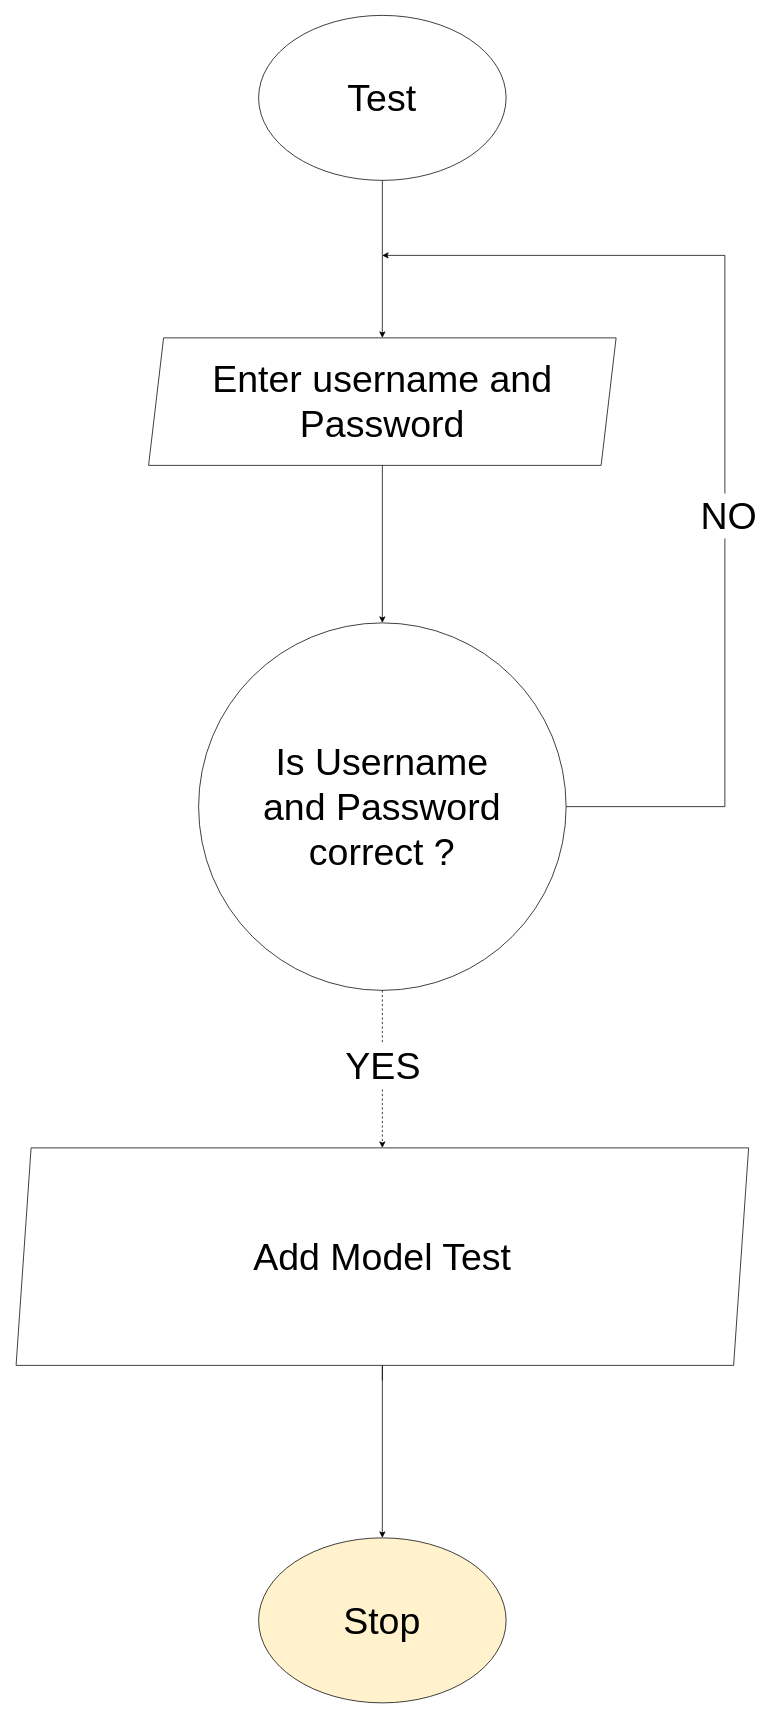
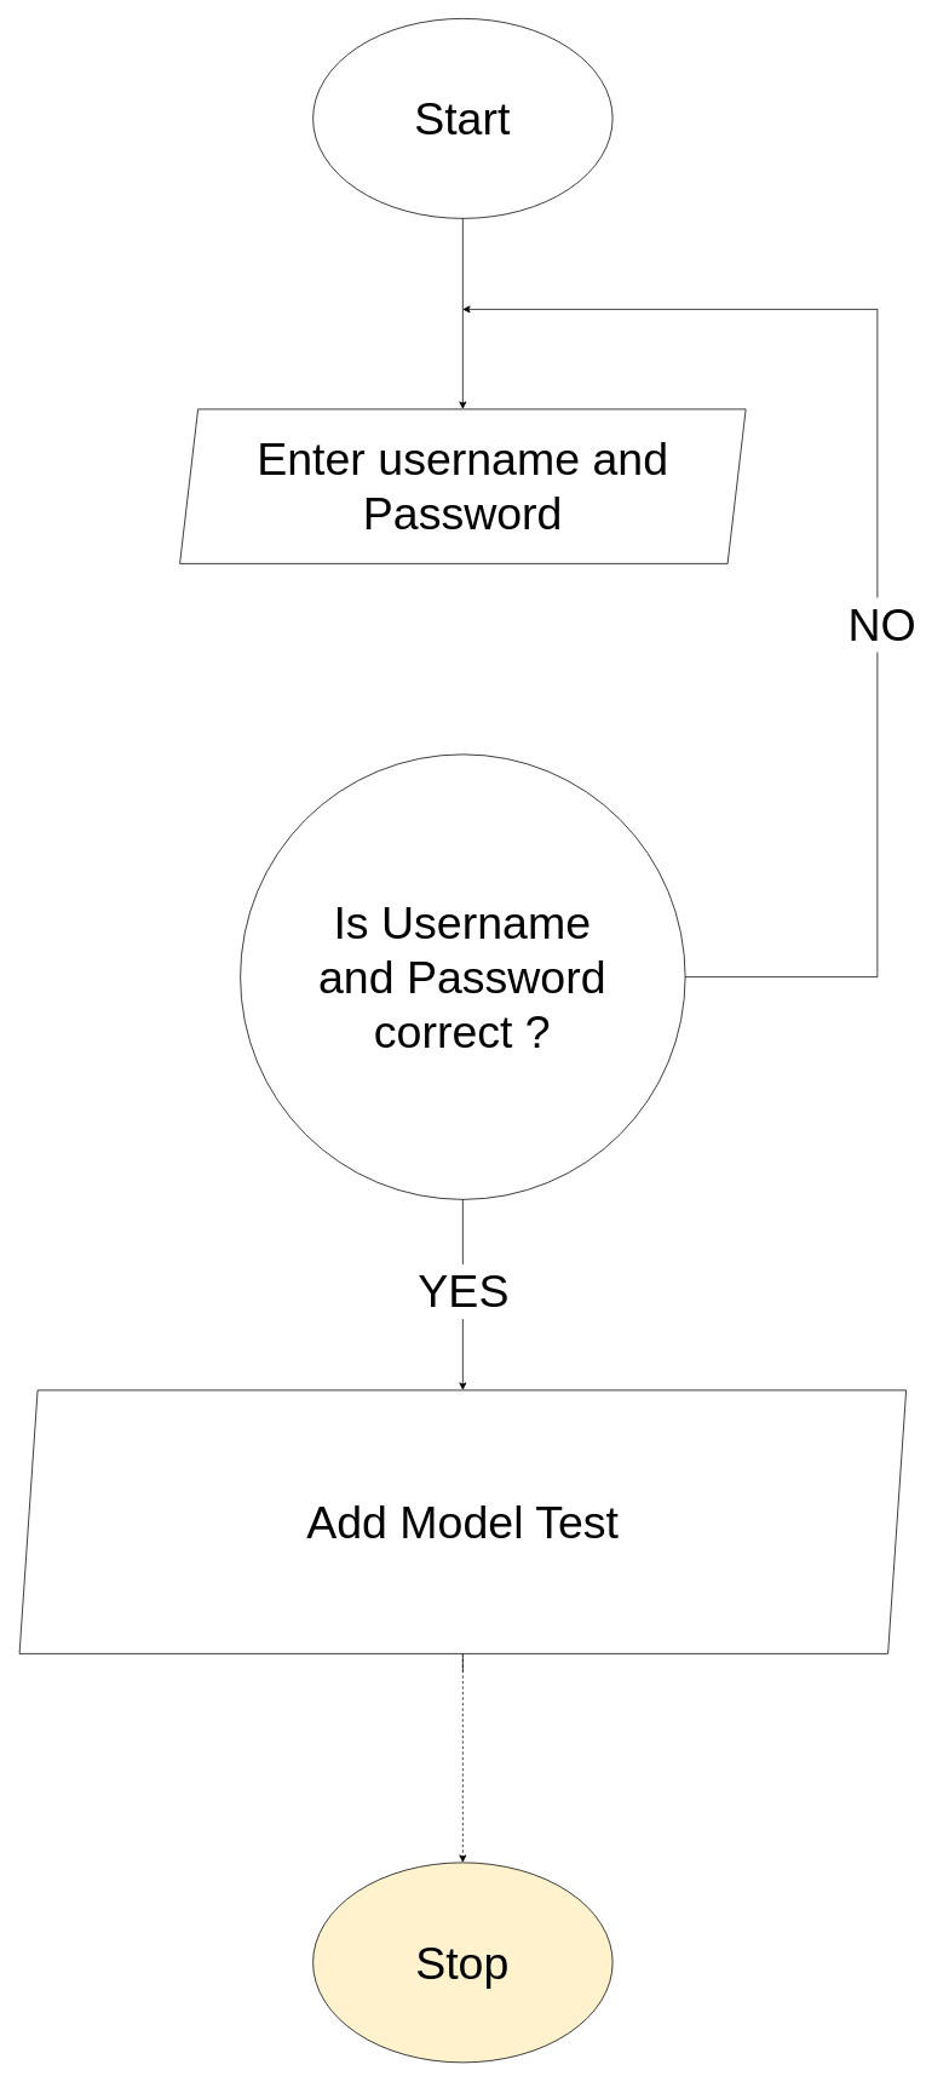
  <mxCell id="0" />
  <mxCell id="1" parent="0" />
- <mxCell id="2" value="&lt;font style=&quot;font-size: 50px;&quot;&gt;Test&lt;/font&gt;" style="ellipse;whiteSpace=wrap;html=1;" vertex="1" parent="1"><mxGeometry x="344.3" y="20" width="330.01" height="220" as="geometry" /></mxCell>
+ <mxCell id="2" value="&lt;font style=&quot;font-size: 50px;&quot;&gt;Start&lt;/font&gt;" style="ellipse;whiteSpace=wrap;html=1;" vertex="1" parent="1"><mxGeometry x="344.3" y="20" width="330.01" height="220" as="geometry" /></mxCell>
  <mxCell id="3" value="" style="endArrow=classic;html=1;rounded=0;exitX=0.5;exitY=1;exitDx=0;exitDy=0;entryX=0.5;entryY=0;entryDx=0;entryDy=0;" edge="1" parent="1" source="2" target="4"><mxGeometry width="50" height="50" relative="1" as="geometry"><mxPoint x="509.315" y="288.75" as="sourcePoint" /><mxPoint x="509.31" y="450" as="targetPoint" /></mxGeometry></mxCell>
  <mxCell id="4" value="&lt;font style=&quot;font-size: 50px;&quot;&gt;Enter username and&lt;br&gt;Password&lt;/font&gt;" style="shape=parallelogram;perimeter=parallelogramPerimeter;whiteSpace=wrap;html=1;fixedSize=1;" vertex="1" parent="1"><mxGeometry x="197.62" y="450" width="623.37" height="170" as="geometry" /></mxCell>
- <mxCell id="5" value="" style="endArrow=classic;html=1;rounded=0;exitX=0.5;exitY=1;exitDx=0;exitDy=0;entryX=0.5;entryY=0;entryDx=0;entryDy=0;" edge="1" parent="1" source="4" target="6"><mxGeometry width="50" height="50" relative="1" as="geometry"><mxPoint x="508.68" y="550" as="sourcePoint" /><mxPoint x="508.68" y="760" as="targetPoint" /></mxGeometry></mxCell>
  <mxCell id="6" value="&lt;font style=&quot;font-size: 50px;&quot;&gt;Is Username&lt;br&gt;and Password&lt;br&gt;correct ?&lt;/font&gt;" style="ellipse;whiteSpace=wrap;html=1;" vertex="1" parent="1"><mxGeometry x="264.3" y="830" width="490" height="490" as="geometry" /></mxCell>
- <mxCell id="7" value="" style="endArrow=classic;html=1;rounded=0;exitX=0.5;exitY=1;exitDx=0;exitDy=0;entryX=0.5;entryY=0;entryDx=0;entryDy=0;dashed=1;" edge="1" parent="1" source="6" target="13"><mxGeometry width="50" height="50" relative="1" as="geometry"><mxPoint x="509.08" y="1020" as="sourcePoint" /><mxPoint x="509.3" y="1530" as="targetPoint" /></mxGeometry></mxCell>
+ <mxCell id="7" value="" style="endArrow=classic;html=1;rounded=0;exitX=0.5;exitY=1;exitDx=0;exitDy=0;entryX=0.5;entryY=0;entryDx=0;entryDy=0;" edge="1" parent="1" source="6" target="13"><mxGeometry width="50" height="50" relative="1" as="geometry"><mxPoint x="509.08" y="1020" as="sourcePoint" /><mxPoint x="509.3" y="1530" as="targetPoint" /></mxGeometry></mxCell>
  <mxCell id="8" value="&lt;font style=&quot;font-size: 50px;&quot;&gt;YES&lt;/font&gt;" style="edgeLabel;html=1;align=center;verticalAlign=middle;resizable=0;points=[];" vertex="1" connectable="0" parent="7"><mxGeometry x="-0.333" y="3" relative="1" as="geometry"><mxPoint x="-3" y="30" as="offset" /></mxGeometry></mxCell>
  <mxCell id="9" value="" style="endArrow=classic;html=1;rounded=0;exitX=1;exitY=0.5;exitDx=0;exitDy=0;" edge="1" parent="1" source="6"><mxGeometry width="50" height="50" relative="1" as="geometry"><mxPoint x="626" y="670" as="sourcePoint" /><mxPoint x="509" y="340" as="targetPoint" /><Array as="points"><mxPoint x="966" y="1075" /><mxPoint x="966" y="340" /></Array></mxGeometry></mxCell>
  <mxCell id="10" value="&lt;font style=&quot;font-size: 50px;&quot;&gt;NO&lt;/font&gt;" style="edgeLabel;html=1;align=center;verticalAlign=middle;resizable=0;points=[];" vertex="1" connectable="0" parent="9"><mxGeometry x="-0.147" y="-4" relative="1" as="geometry"><mxPoint y="-1" as="offset" /></mxGeometry></mxCell>
- <mxCell id="11" value="" style="endArrow=classic;html=1;rounded=0;exitX=0.5;exitY=1;exitDx=0;exitDy=0;entryX=0.5;entryY=0;entryDx=0;entryDy=0;" edge="1" parent="1" source="13" target="14"><mxGeometry width="50" height="50" relative="1" as="geometry"><mxPoint x="509.3" y="1840" as="sourcePoint" /><mxPoint x="509.3" y="2050" as="targetPoint" /></mxGeometry></mxCell>
+ <mxCell id="11" value="" style="endArrow=classic;html=1;rounded=0;exitX=0.5;exitY=1;exitDx=0;exitDy=0;entryX=0.5;entryY=0;entryDx=0;entryDy=0;dashed=1;" edge="1" parent="1" source="13" target="14"><mxGeometry width="50" height="50" relative="1" as="geometry"><mxPoint x="509.3" y="1840" as="sourcePoint" /><mxPoint x="509.3" y="2050" as="targetPoint" /></mxGeometry></mxCell>
  <mxCell id="12" value="" style="endArrow=classic;html=1;rounded=0;exitX=0.5;exitY=1;exitDx=0;exitDy=0;entryX=0.5;entryY=0;entryDx=0;entryDy=0;" edge="1" parent="1" target="13"><mxGeometry width="50" height="50" relative="1" as="geometry"><mxPoint x="509.3" y="1840" as="sourcePoint" /><mxPoint x="509" y="2050" as="targetPoint" /></mxGeometry></mxCell>
  <mxCell id="13" value="&lt;font style=&quot;font-size: 50px;&quot;&gt;Add Model Test&lt;/font&gt;" style="shape=parallelogram;perimeter=parallelogramPerimeter;whiteSpace=wrap;html=1;fixedSize=1;" vertex="1" parent="1"><mxGeometry x="20.95" y="1530" width="976.7" height="290" as="geometry" /></mxCell>
  <mxCell id="14" value="&lt;font style=&quot;font-size: 50px;&quot;&gt;Stop&lt;/font&gt;" style="ellipse;whiteSpace=wrap;html=1;fillColor=#fff2cc;" vertex="1" parent="1"><mxGeometry x="344.3" y="2050" width="330.01" height="220" as="geometry" /></mxCell>
